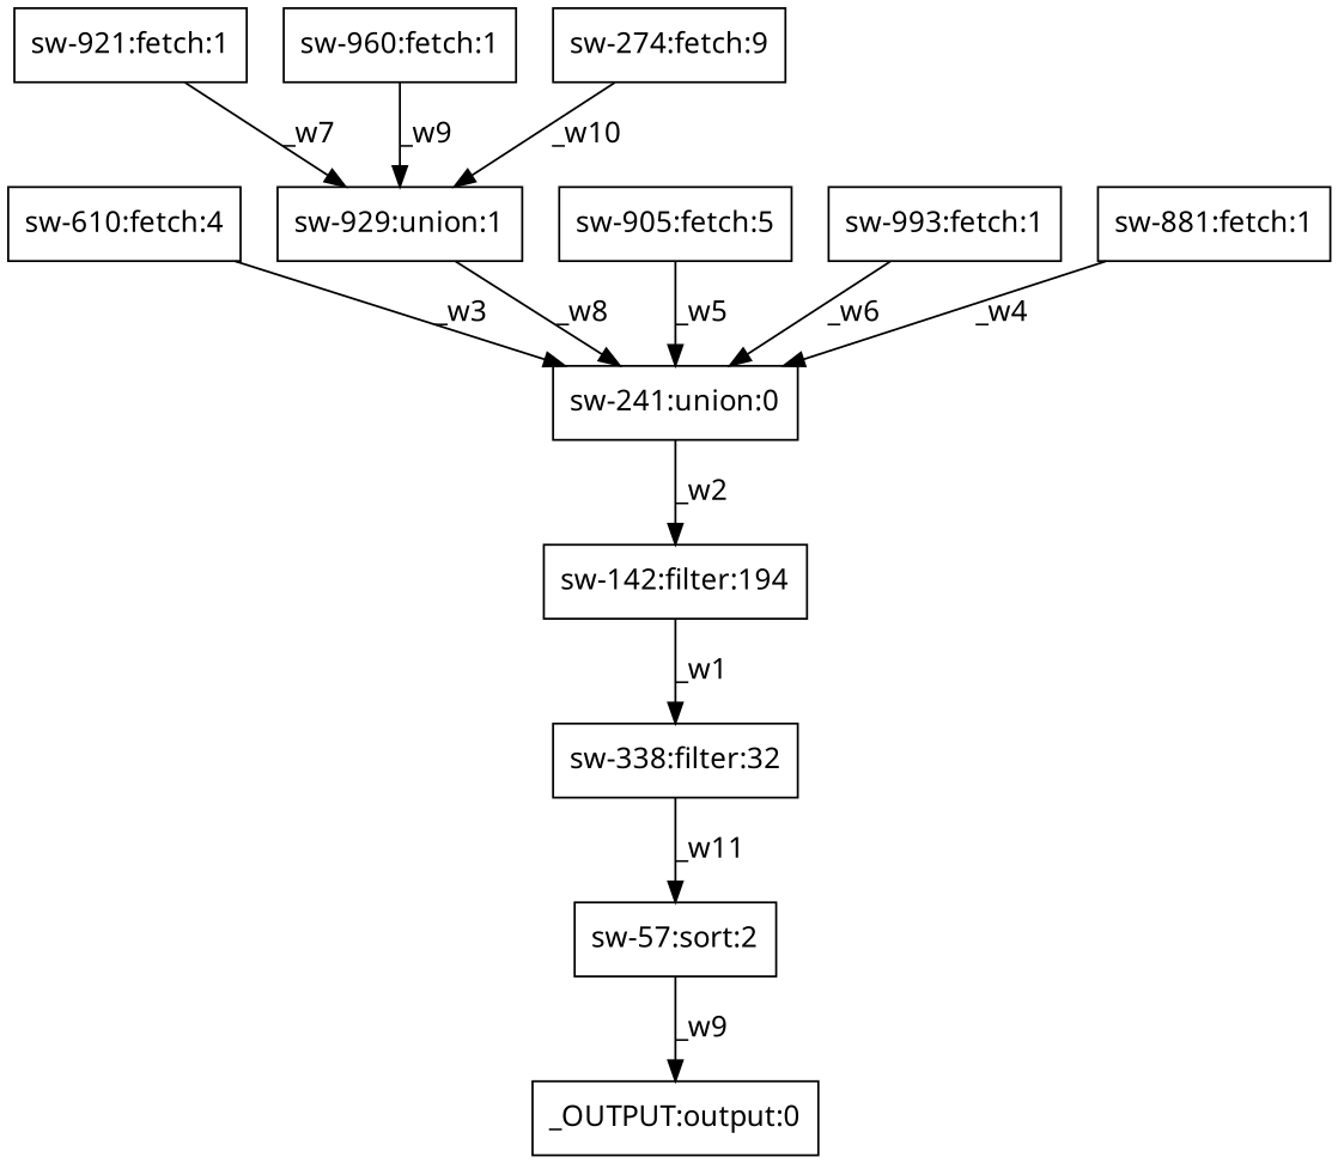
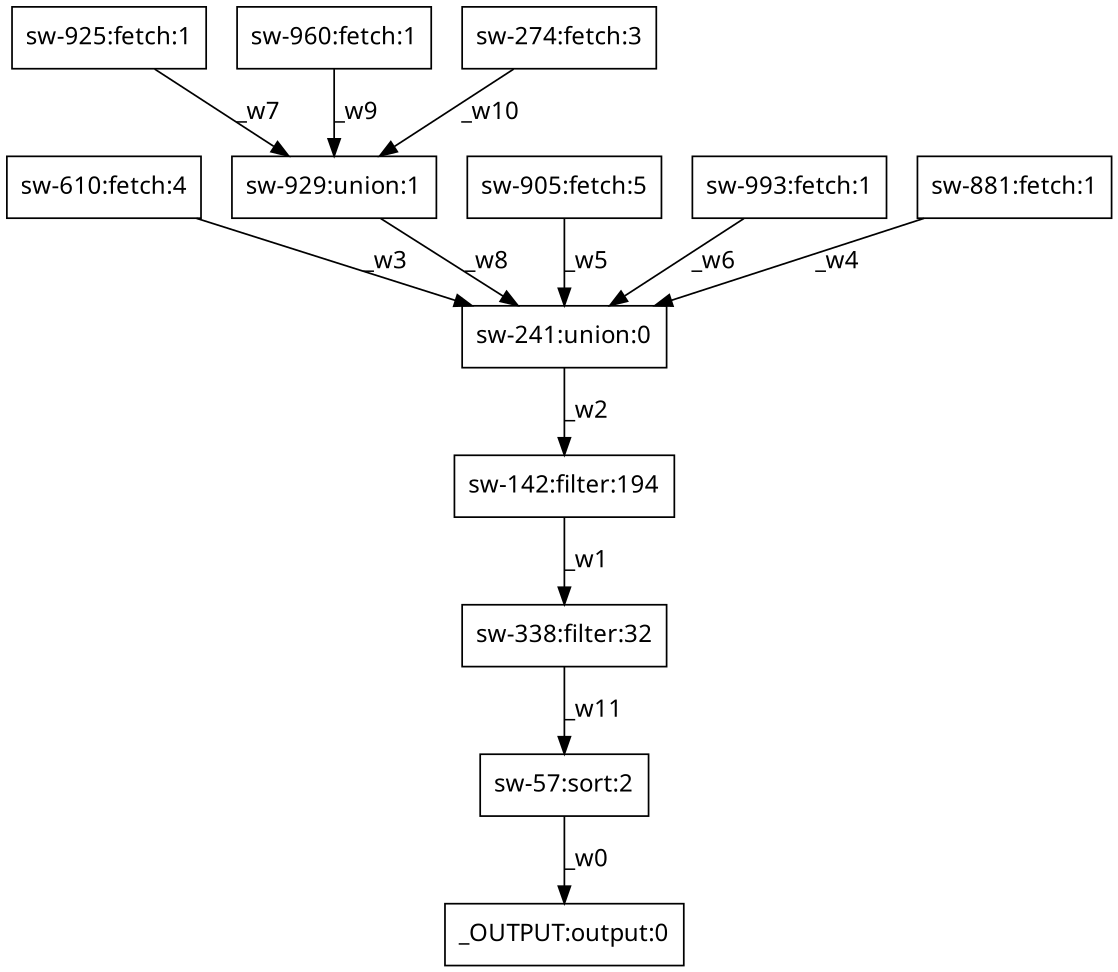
  digraph {
    fontname="Noto Sans"
    node [fontname="Noto Sans" shape=box]
    edge [fontname="Noto Sans"]
    n1 [label="sw-610:fetch:4"]
    n2 [label="sw-241:union:0"]
    n3 [label="sw-142:filter:194"]
    n4 [label="_OUTPUT:output:0"]
    n5 [label="sw-57:sort:2"]
-   n6 [label="sw-921:fetch:1"]
+   n6 [label="sw-925:fetch:1"]
    n7 [label="sw-929:union:1"]
    n8 [label="sw-960:fetch:1"]
-   n9 [label="sw-274:fetch:9"]
+   n9 [label="sw-274:fetch:3"]
    n10 [label="sw-338:filter:32"]
    n11 [label="sw-905:fetch:5"]
    n12 [label="sw-993:fetch:1"]
    n13 [label="sw-881:fetch:1"]
    n1 -> n2 [label=_w3]
    n2 -> n3 [label=_w2]
    n3 -> n10 [label=_w1]
-   n5 -> n4 [label=_w9]
+   n5 -> n4 [label=_w0]
    n6 -> n7 [label=_w7]
    n7 -> n2 [label=_w8]
    n8 -> n7 [label=_w9]
    n9 -> n7 [label=_w10]
    n10 -> n5 [label=_w11]
    n11 -> n2 [label=_w5]
    n12 -> n2 [label=_w6]
    n13 -> n2 [label=_w4]
  }
